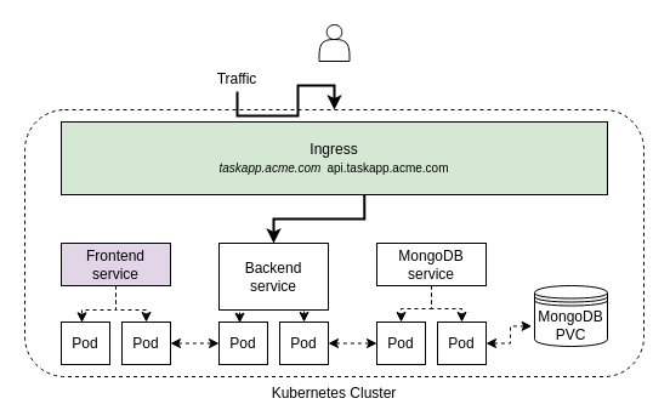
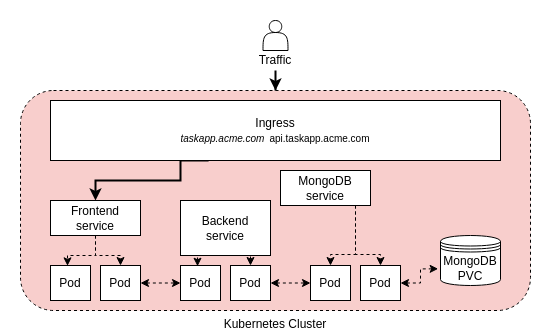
  <mxCell id="0" />
  <mxCell id="1" parent="0" />
- <mxCell id="2" value="Kubernetes Cluster" style="rounded=1;whiteSpace=wrap;html=1;labelPosition=center;verticalLabelPosition=bottom;align=center;verticalAlign=top;dashed=1;labelBackgroundColor=default;" parent="1" vertex="1"><mxGeometry x="20" y="90" width="510" height="220" as="geometry" /></mxCell>
+ <mxCell id="2" value="Kubernetes Cluster" style="rounded=1;whiteSpace=wrap;html=1;labelPosition=center;verticalLabelPosition=bottom;align=center;verticalAlign=top;dashed=1;labelBackgroundColor=default;fillColor=#f8cecc;" parent="1" vertex="1"><mxGeometry x="20" y="90" width="510" height="220" as="geometry" /></mxCell>
  <mxCell id="3" style="edgeStyle=orthogonalEdgeStyle;rounded=0;orthogonalLoop=1;jettySize=auto;html=1;exitX=0.5;exitY=1;exitDx=0;exitDy=0;strokeWidth=2;" parent="1" source="8" target="2" edge="1"><mxGeometry relative="1" as="geometry"><mxPoint x="220" y="40" as="sourcePoint" /></mxGeometry></mxCell>
- <mxCell id="5" style="edgeStyle=orthogonalEdgeStyle;rounded=0;orthogonalLoop=1;jettySize=auto;html=1;exitX=0.555;exitY=0.994;exitDx=0;exitDy=0;entryX=0.5;entryY=0;entryDx=0;entryDy=0;strokeWidth=2;exitPerimeter=0;" parent="1" source="6" target="14" edge="1"><mxGeometry relative="1" as="geometry"><Array as="points"><mxPoint x="300" y="180" /><mxPoint x="225" y="180" /></Array></mxGeometry></mxCell>
- <mxCell id="6" value="Ingress&lt;br&gt;&lt;div align=&quot;left&quot;&gt;&lt;font style=&quot;font-size: 10px;&quot;&gt;&lt;i&gt;taskapp.acme.com&lt;span style=&quot;white-space: pre;&quot;&gt;&#09;&lt;/span&gt;&lt;/i&gt;api.taskapp.acme.com&lt;/font&gt;&lt;/div&gt;" style="rounded=0;whiteSpace=wrap;html=1;horizontal=1;verticalAlign=middle;fillColor=#d5e8d4;" parent="1" vertex="1"><mxGeometry x="50" y="100" width="450" height="60" as="geometry" /></mxCell>
+ <mxCell id="4" style="edgeStyle=orthogonalEdgeStyle;rounded=0;orthogonalLoop=1;jettySize=auto;html=1;entryX=0.5;entryY=0;entryDx=0;entryDy=0;exitX=0.349;exitY=0.978;exitDx=0;exitDy=0;strokeWidth=2;exitPerimeter=0;" parent="1" source="6" target="11" edge="1"><mxGeometry relative="1" as="geometry"><Array as="points"><mxPoint x="207" y="160" /><mxPoint x="180" y="160" /><mxPoint x="180" y="180" /><mxPoint x="95" y="180" /></Array></mxGeometry></mxCell>
+ <mxCell id="6" value="Ingress&lt;br&gt;&lt;div align=&quot;left&quot;&gt;&lt;font style=&quot;font-size: 10px;&quot;&gt;&lt;i&gt;taskapp.acme.com&lt;span style=&quot;white-space: pre;&quot;&gt;&#09;&lt;/span&gt;&lt;/i&gt;api.taskapp.acme.com&lt;/font&gt;&lt;/div&gt;" style="rounded=0;whiteSpace=wrap;html=1;horizontal=1;verticalAlign=middle;" parent="1" vertex="1"><mxGeometry x="50" y="100" width="450" height="60" as="geometry" /></mxCell>
  <mxCell id="7" value="&lt;div&gt;MongoDB&lt;/div&gt;&lt;div&gt;PVC&lt;/div&gt;" style="shape=datastore;whiteSpace=wrap;html=1;" parent="1" vertex="1"><mxGeometry x="440" y="235" width="60" height="50" as="geometry" /></mxCell>
- <mxCell id="8" value="Traffic" style="text;html=1;strokeColor=none;fillColor=none;align=center;verticalAlign=middle;whiteSpace=wrap;rounded=0;labelBackgroundColor=default;" parent="1" vertex="1"><mxGeometry x="165" y="55" width="60" height="20" as="geometry" /></mxCell>
+ <mxCell id="8" value="Traffic" style="text;html=1;strokeColor=none;fillColor=none;align=center;verticalAlign=middle;whiteSpace=wrap;rounded=0;labelBackgroundColor=default;" parent="1" vertex="1"><mxGeometry x="245" y="50" width="60" height="20" as="geometry" /></mxCell>
  <mxCell id="9" style="edgeStyle=orthogonalEdgeStyle;rounded=0;orthogonalLoop=1;jettySize=auto;html=1;exitX=0.5;exitY=1;exitDx=0;exitDy=0;entryX=0.425;entryY=0.01;entryDx=0;entryDy=0;entryPerimeter=0;dashed=1;" parent="1" source="11" target="18" edge="1"><mxGeometry relative="1" as="geometry" /></mxCell>
  <mxCell id="10" style="edgeStyle=orthogonalEdgeStyle;rounded=0;orthogonalLoop=1;jettySize=auto;html=1;exitX=0.5;exitY=1;exitDx=0;exitDy=0;entryX=0.5;entryY=0;entryDx=0;entryDy=0;dashed=1;" parent="1" source="11" target="20" edge="1"><mxGeometry relative="1" as="geometry"><Array as="points"><mxPoint x="95" y="255" /><mxPoint x="120" y="255" /></Array></mxGeometry></mxCell>
- <mxCell id="11" value="&lt;div&gt;Frontend&lt;/div&gt;&lt;div&gt;service&lt;br&gt;&lt;/div&gt;" style="rounded=0;whiteSpace=wrap;html=1;fillColor=#e1d5e7;" parent="1" vertex="1"><mxGeometry x="50" y="200" width="90" height="35" as="geometry" /></mxCell>
+ <mxCell id="11" value="&lt;div&gt;Frontend&lt;/div&gt;&lt;div&gt;service&lt;br&gt;&lt;/div&gt;" style="rounded=0;whiteSpace=wrap;html=1;" parent="1" vertex="1"><mxGeometry x="50" y="200" width="90" height="35" as="geometry" /></mxCell>
  <mxCell id="12" style="edgeStyle=orthogonalEdgeStyle;rounded=0;orthogonalLoop=1;jettySize=auto;html=1;exitX=0.5;exitY=1;exitDx=0;exitDy=0;entryX=0.426;entryY=0.021;entryDx=0;entryDy=0;entryPerimeter=0;dashed=1;" parent="1" source="14" target="21" edge="1"><mxGeometry relative="1" as="geometry" /></mxCell>
  <mxCell id="13" style="edgeStyle=orthogonalEdgeStyle;rounded=0;orthogonalLoop=1;jettySize=auto;html=1;exitX=0.5;exitY=1;exitDx=0;exitDy=0;entryX=0.5;entryY=0;entryDx=0;entryDy=0;dashed=1;" parent="1" source="14" target="23" edge="1"><mxGeometry relative="1" as="geometry"><Array as="points"><mxPoint x="255" y="255" /><mxPoint x="280" y="255" /></Array></mxGeometry></mxCell>
  <mxCell id="14" value="&lt;div&gt;Backend&lt;/div&gt;&lt;div&gt;service&lt;br&gt;&lt;/div&gt;" style="rounded=0;whiteSpace=wrap;html=1;" parent="1" vertex="1"><mxGeometry x="180" y="200" width="90" height="55" as="geometry" /></mxCell>
  <mxCell id="15" style="edgeStyle=orthogonalEdgeStyle;rounded=0;orthogonalLoop=1;jettySize=auto;html=1;exitX=0.5;exitY=1;exitDx=0;exitDy=0;entryX=0.5;entryY=0;entryDx=0;entryDy=0;dashed=1;" parent="1" source="17" target="24" edge="1"><mxGeometry relative="1" as="geometry"><Array as="points"><mxPoint x="355" y="254" /><mxPoint x="330" y="254" /></Array></mxGeometry></mxCell>
  <mxCell id="16" style="edgeStyle=orthogonalEdgeStyle;rounded=0;orthogonalLoop=1;jettySize=auto;html=1;exitX=0.5;exitY=1;exitDx=0;exitDy=0;entryX=0.5;entryY=0;entryDx=0;entryDy=0;dashed=1;" parent="1" source="17" target="26" edge="1"><mxGeometry relative="1" as="geometry"><Array as="points"><mxPoint x="355" y="254" /><mxPoint x="380" y="254" /></Array></mxGeometry></mxCell>
- <mxCell id="17" value="&lt;div&gt;MongoDB&lt;/div&gt;&lt;div&gt;service&lt;br&gt;&lt;/div&gt;" style="rounded=0;whiteSpace=wrap;html=1;" parent="1" vertex="1"><mxGeometry x="310" y="200" width="90" height="35" as="geometry" /></mxCell>
+ <mxCell id="17" value="&lt;div&gt;MongoDB&lt;/div&gt;&lt;div&gt;service&lt;br&gt;&lt;/div&gt;" style="rounded=0;whiteSpace=wrap;html=1;" parent="1" vertex="1"><mxGeometry x="280" y="170" width="90" height="35" as="geometry" /></mxCell>
  <mxCell id="18" value="Pod" style="rounded=0;whiteSpace=wrap;html=1;" parent="1" vertex="1"><mxGeometry x="50" y="265" width="40" height="35" as="geometry" /></mxCell>
  <mxCell id="19" style="edgeStyle=orthogonalEdgeStyle;rounded=0;orthogonalLoop=1;jettySize=auto;html=1;exitX=1;exitY=0.5;exitDx=0;exitDy=0;entryX=0;entryY=0.5;entryDx=0;entryDy=0;dashed=1;startArrow=classic;startFill=1;" parent="1" source="20" target="21" edge="1"><mxGeometry relative="1" as="geometry" /></mxCell>
  <mxCell id="20" value="Pod" style="rounded=0;whiteSpace=wrap;html=1;" parent="1" vertex="1"><mxGeometry x="100" y="265" width="40" height="35" as="geometry" /></mxCell>
  <mxCell id="21" value="Pod" style="rounded=0;whiteSpace=wrap;html=1;" parent="1" vertex="1"><mxGeometry x="180" y="265" width="40" height="35" as="geometry" /></mxCell>
  <mxCell id="22" style="edgeStyle=orthogonalEdgeStyle;rounded=0;orthogonalLoop=1;jettySize=auto;html=1;exitX=1;exitY=0.5;exitDx=0;exitDy=0;entryX=0;entryY=0.5;entryDx=0;entryDy=0;dashed=1;startArrow=classic;startFill=1;" parent="1" source="23" target="24" edge="1"><mxGeometry relative="1" as="geometry" /></mxCell>
  <mxCell id="23" value="Pod" style="rounded=0;whiteSpace=wrap;html=1;" parent="1" vertex="1"><mxGeometry x="230" y="265" width="40" height="35" as="geometry" /></mxCell>
  <mxCell id="24" value="Pod" style="rounded=0;whiteSpace=wrap;html=1;" parent="1" vertex="1"><mxGeometry x="310" y="265" width="40" height="35" as="geometry" /></mxCell>
  <mxCell id="25" style="edgeStyle=orthogonalEdgeStyle;rounded=0;orthogonalLoop=1;jettySize=auto;html=1;exitX=1;exitY=0.5;exitDx=0;exitDy=0;entryX=-0.039;entryY=0.667;entryDx=0;entryDy=0;entryPerimeter=0;dashed=1;startArrow=classic;startFill=1;" parent="1" source="26" target="7" edge="1"><mxGeometry relative="1" as="geometry" /></mxCell>
  <mxCell id="26" value="Pod" style="rounded=0;whiteSpace=wrap;html=1;" parent="1" vertex="1"><mxGeometry x="360" y="265" width="40" height="35" as="geometry" /></mxCell>
  <mxCell id="27" value="" style="shape=actor;whiteSpace=wrap;html=1;" parent="1" vertex="1"><mxGeometry x="262.5" y="20" width="25" height="30" as="geometry" /></mxCell>
